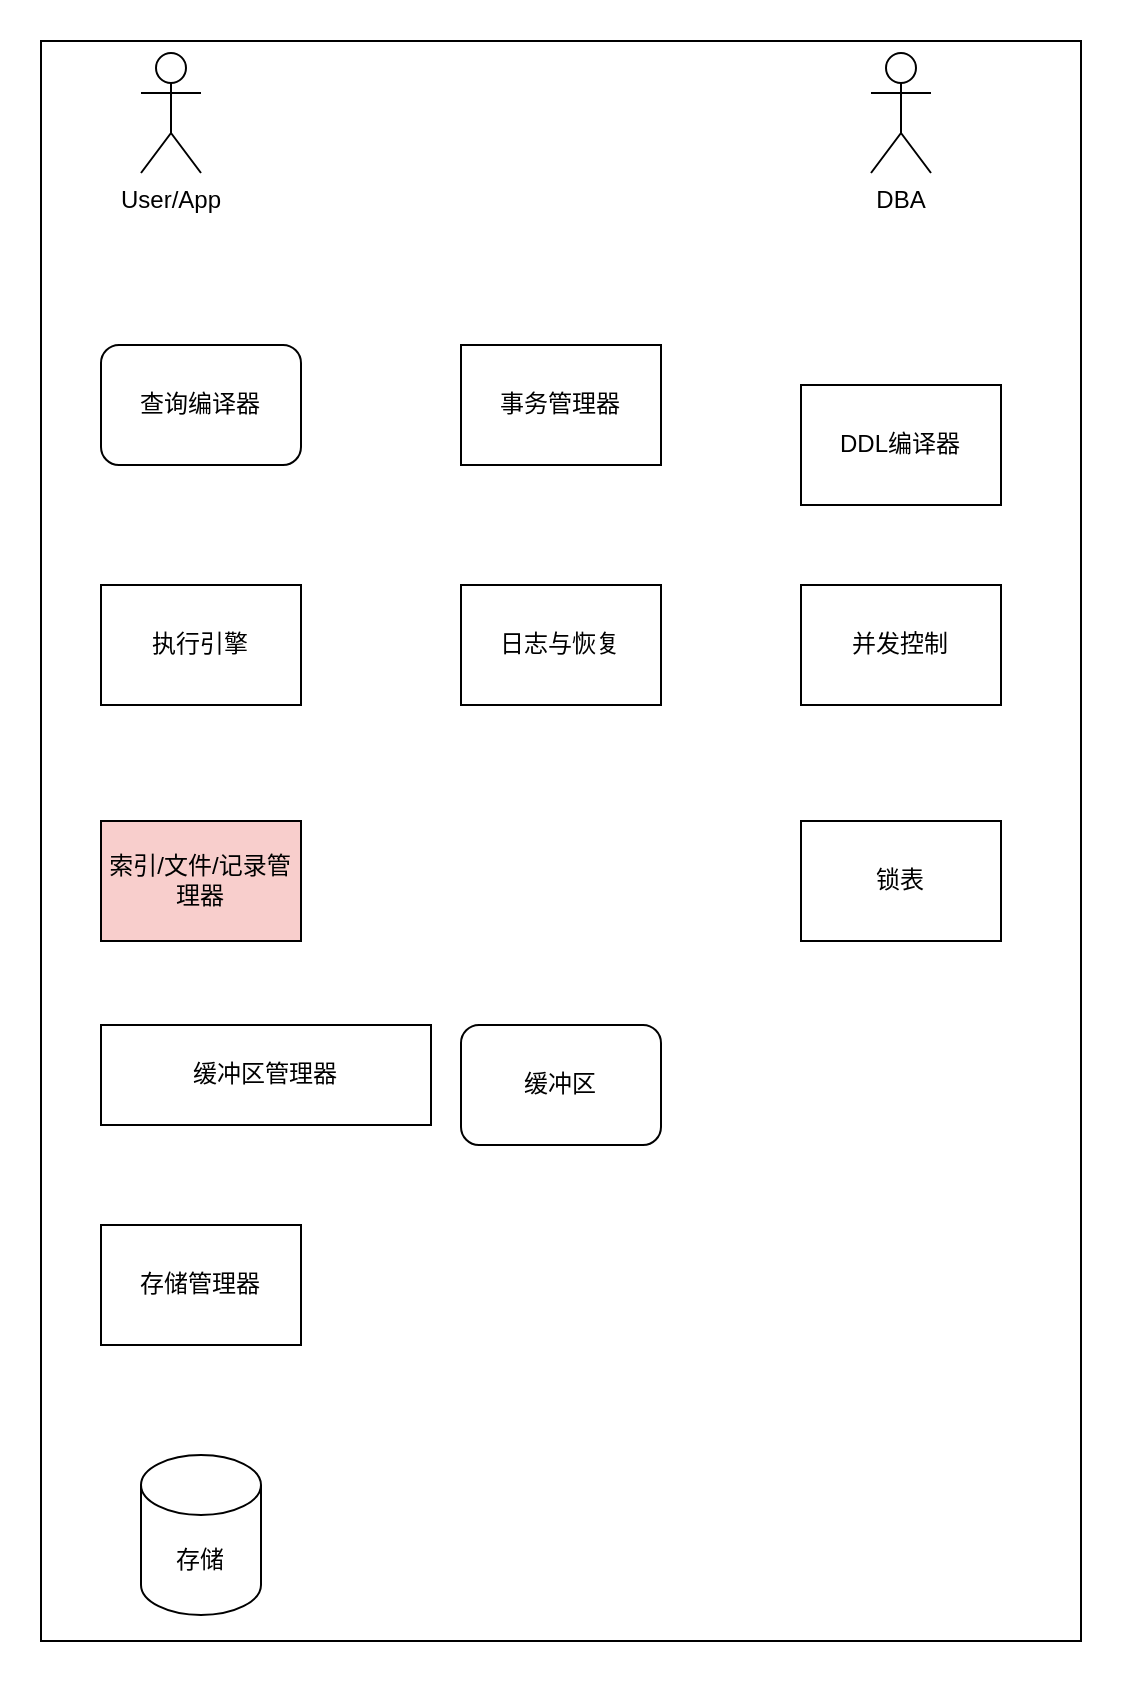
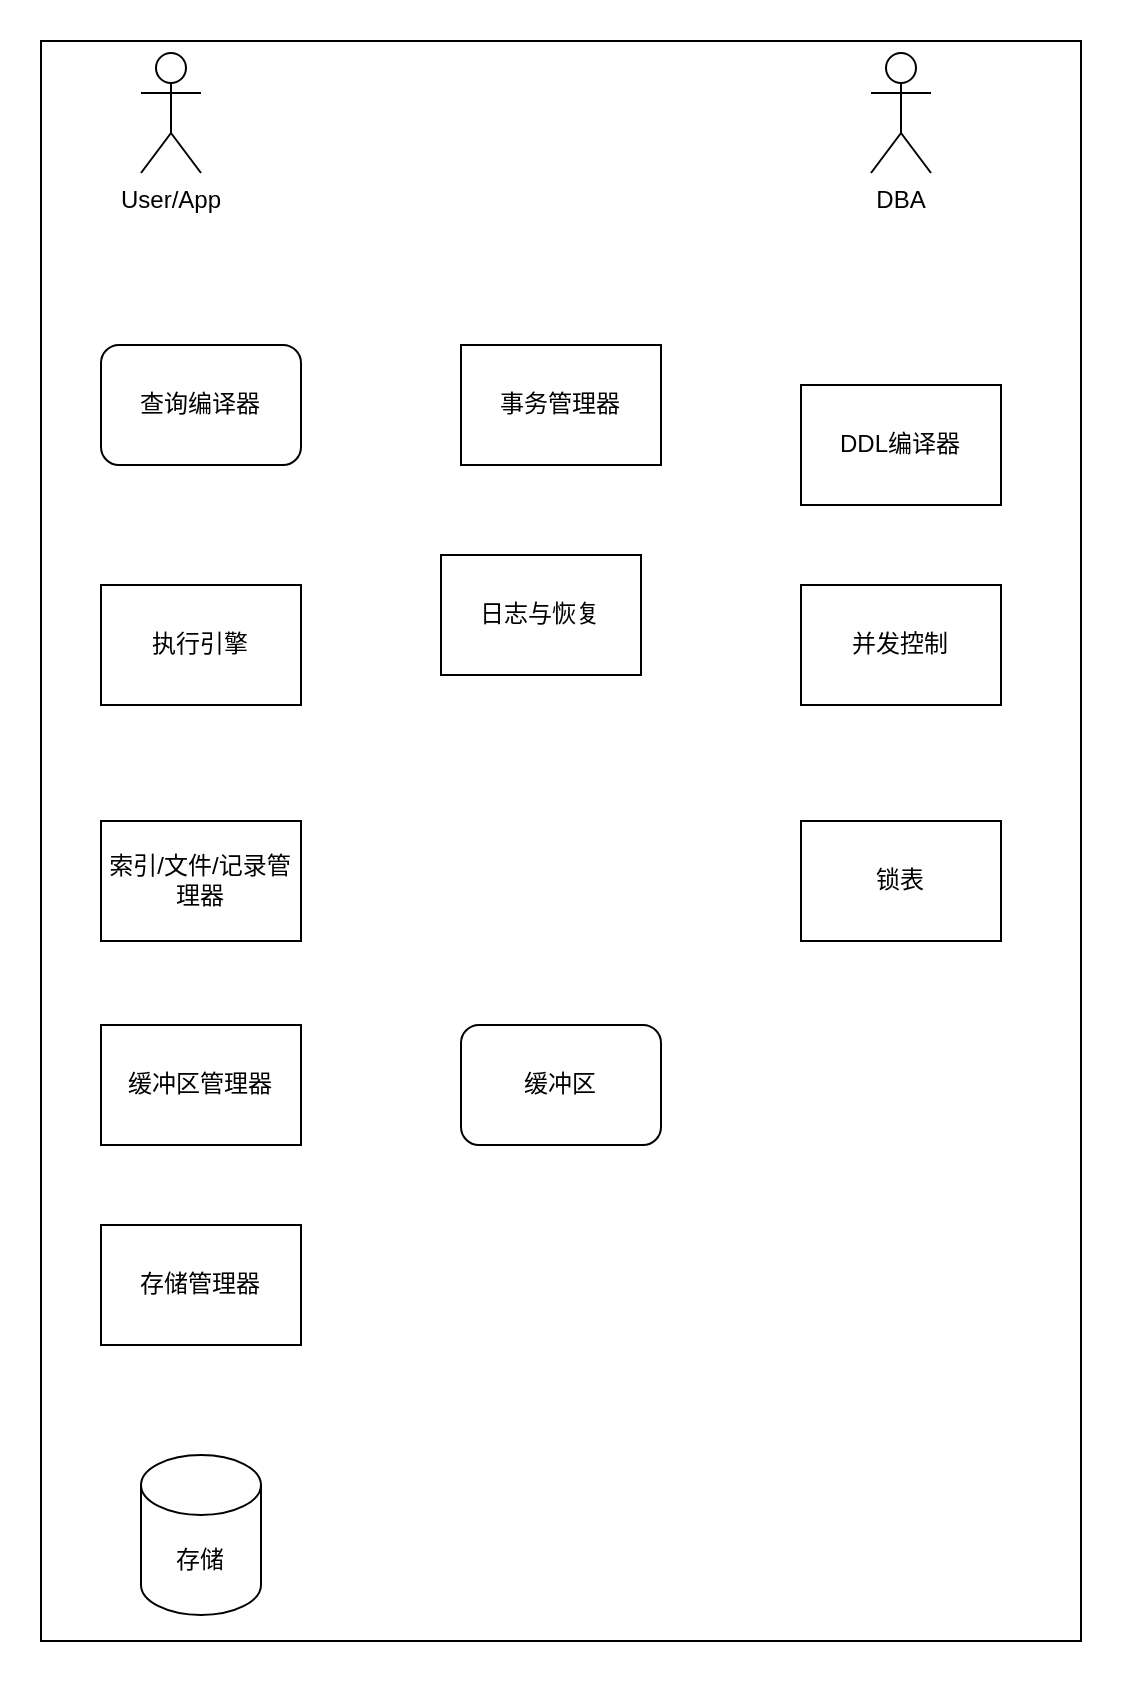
  <mxCell id="0" />
  <mxCell id="1" parent="0" />
  <mxCell id="2" value="" style="rounded=0;whiteSpace=wrap;html=1;" vertex="1" parent="1"><mxGeometry x="20" y="20" width="520" height="800" as="geometry" /></mxCell>
  <mxCell id="3" value="User/App" style="shape=umlActor;verticalLabelPosition=bottom;verticalAlign=top;html=1;outlineConnect=0;" vertex="1" parent="1"><mxGeometry x="70" y="26" width="30" height="60" as="geometry" /></mxCell>
  <mxCell id="4" value="查询编译器" style="whiteSpace=wrap;html=1;rounded=1;" vertex="1" parent="1"><mxGeometry x="50" y="172" width="100" height="60" as="geometry" /></mxCell>
  <mxCell id="5" value="事务管理器" style="rounded=0;whiteSpace=wrap;html=1;" vertex="1" parent="1"><mxGeometry x="230" y="172" width="100" height="60" as="geometry" /></mxCell>
  <mxCell id="6" value="DDL编译器" style="rounded=0;whiteSpace=wrap;html=1;" vertex="1" parent="1"><mxGeometry x="400" y="192" width="100" height="60" as="geometry" /></mxCell>
  <mxCell id="7" value="DBA" style="shape=umlActor;verticalLabelPosition=bottom;verticalAlign=top;html=1;outlineConnect=0;" vertex="1" parent="1"><mxGeometry x="435" y="26" width="30" height="60" as="geometry" /></mxCell>
  <mxCell id="8" value="执行引擎" style="rounded=0;whiteSpace=wrap;html=1;" vertex="1" parent="1"><mxGeometry x="50" y="292" width="100" height="60" as="geometry" /></mxCell>
- <mxCell id="9" value="日志与恢复" style="rounded=0;whiteSpace=wrap;html=1;" vertex="1" parent="1"><mxGeometry x="230" y="292" width="100" height="60" as="geometry" /></mxCell>
+ <mxCell id="9" value="日志与恢复" style="rounded=0;whiteSpace=wrap;html=1;" vertex="1" parent="1"><mxGeometry x="220" y="277" width="100" height="60" as="geometry" /></mxCell>
  <mxCell id="10" value="并发控制" style="rounded=0;whiteSpace=wrap;html=1;" vertex="1" parent="1"><mxGeometry x="400" y="292" width="100" height="60" as="geometry" /></mxCell>
- <mxCell id="11" value="索引/文件/记录管理器" style="rounded=0;whiteSpace=wrap;html=1;fillColor=#f8cecc;" vertex="1" parent="1"><mxGeometry x="50" y="410" width="100" height="60" as="geometry" /></mxCell>
- <mxCell id="12" value="缓冲区管理器" style="rounded=0;whiteSpace=wrap;html=1;" vertex="1" parent="1"><mxGeometry x="50" y="512" width="165" height="50" as="geometry" /></mxCell>
+ <mxCell id="11" value="索引/文件/记录管理器" style="rounded=0;whiteSpace=wrap;html=1;" vertex="1" parent="1"><mxGeometry x="50" y="410" width="100" height="60" as="geometry" /></mxCell>
+ <mxCell id="12" value="缓冲区管理器" style="rounded=0;whiteSpace=wrap;html=1;" vertex="1" parent="1"><mxGeometry x="50" y="512" width="100" height="60" as="geometry" /></mxCell>
  <mxCell id="13" value="存储管理器" style="rounded=0;whiteSpace=wrap;html=1;" vertex="1" parent="1"><mxGeometry x="50" y="612" width="100" height="60" as="geometry" /></mxCell>
  <mxCell id="14" value="存储" style="shape=cylinder3;whiteSpace=wrap;html=1;boundedLbl=1;backgroundOutline=1;size=15;" vertex="1" parent="1"><mxGeometry x="70" y="727" width="60" height="80" as="geometry" /></mxCell>
  <mxCell id="15" value="缓冲区" style="whiteSpace=wrap;html=1;rounded=1;" vertex="1" parent="1"><mxGeometry x="230" y="512" width="100" height="60" as="geometry" /></mxCell>
  <mxCell id="16" value="锁表" style="rounded=0;whiteSpace=wrap;html=1;" vertex="1" parent="1"><mxGeometry x="400" y="410" width="100" height="60" as="geometry" /></mxCell>
